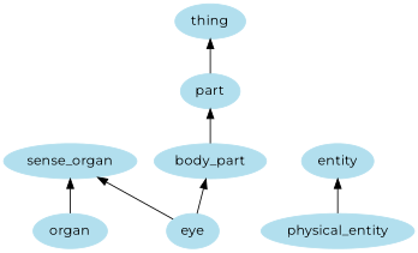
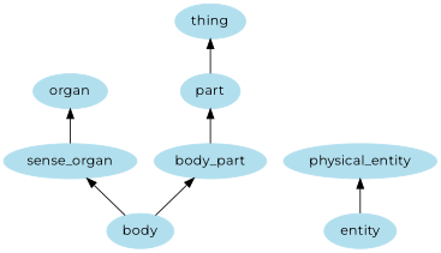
  digraph {
    fontname=Montserrat
    rankdir=BT
    node [color=lightblue2 fontname=Montserrat style=filled]
    edge [fontname=Montserrat]
-   eye
+   eye [label=body]
    sense_organ
    body_part
    organ
    part
    thing
    physical_entity
    entity
    eye -> sense_organ
    eye -> body_part
-   organ -> sense_organ
+   sense_organ -> organ
    body_part -> part
    part -> thing
-   physical_entity -> entity
+   entity -> physical_entity
  }
